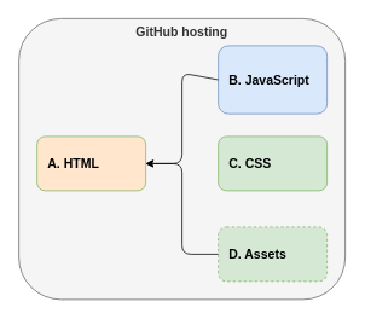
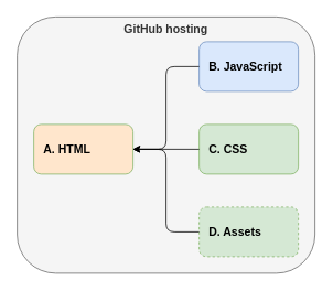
  <mxCell id="0" />
  <mxCell id="1" parent="0" />
  <mxCell id="2" value="&lt;b&gt;GitHub hosting&lt;/b&gt;" style="rounded=1;whiteSpace=wrap;html=1;fontSize=14;fillColor=#f5f5f5;strokeColor=#666666;fontColor=#333333;align=center;verticalAlign=top;" vertex="1" parent="1"><mxGeometry x="20" y="20" width="360" height="310" as="geometry" /></mxCell>
  <mxCell id="3" value="A. HTML" style="rounded=1;whiteSpace=wrap;html=1;fontSize=14;fontStyle=1;fillColor=#ffe6cc;strokeColor=#82b366;align=left;spacingLeft=10;" vertex="1" parent="1"><mxGeometry x="40" y="150" width="120" height="60" as="geometry" /></mxCell>
  <mxCell id="4" value="C. CSS" style="rounded=1;whiteSpace=wrap;html=1;fontSize=14;fontStyle=1;fillColor=#d5e8d4;strokeColor=#82b366;align=left;spacingLeft=10;" vertex="1" parent="1"><mxGeometry x="240" y="150" width="120" height="60" as="geometry" /></mxCell>
- <mxCell id="5" value="B. JavaScript" style="rounded=1;whiteSpace=wrap;html=1;fontSize=14;fontStyle=1;fillColor=#dae8fc;strokeColor=#6c8ebf;align=left;spacingLeft=10;" vertex="1" parent="1"><mxGeometry x="240" y="50" width="120" height="75" as="geometry" /></mxCell>
+ <mxCell id="5" value="B. JavaScript" style="rounded=1;whiteSpace=wrap;html=1;fontSize=14;fontStyle=1;fillColor=#dae8fc;strokeColor=#6c8ebf;align=left;spacingLeft=10;" vertex="1" parent="1"><mxGeometry x="240" y="50" width="120" height="60" as="geometry" /></mxCell>
  <mxCell id="6" value="D. Assets" style="rounded=1;whiteSpace=wrap;html=1;fontSize=14;fontStyle=1;fillColor=#d5e8d4;strokeColor=#82b366;align=left;spacingLeft=10;dashed=1;" vertex="1" parent="1"><mxGeometry x="240" y="250" width="120" height="60" as="geometry" /></mxCell>
  <mxCell id="7" value="" style="endArrow=classic;html=1;exitX=0;exitY=0.5;exitDx=0;exitDy=0;entryX=1;entryY=0.5;entryDx=0;entryDy=0;fontSize=14;fontStyle=1" edge="1" parent="1" source="6" target="3"><mxGeometry width="50" height="50" relative="1" as="geometry"><mxPoint x="190" y="400" as="sourcePoint" /><mxPoint x="240" y="350" as="targetPoint" /><Array as="points"><mxPoint x="200" y="280" /><mxPoint x="200" y="180" /></Array></mxGeometry></mxCell>
+ <mxCell id="8" value="" style="endArrow=classic;html=1;exitX=0;exitY=0.5;exitDx=0;exitDy=0;entryX=1;entryY=0.5;entryDx=0;entryDy=0;fontSize=14;fontStyle=1" edge="1" parent="1" source="4" target="3"><mxGeometry width="50" height="50" relative="1" as="geometry"><mxPoint x="250" y="290" as="sourcePoint" /><mxPoint x="170" y="190" as="targetPoint" /><Array as="points" /></mxGeometry></mxCell>
  <mxCell id="9" value="" style="endArrow=classic;html=1;exitX=0;exitY=0.5;exitDx=0;exitDy=0;entryX=1;entryY=0.5;entryDx=0;entryDy=0;fontSize=14;fontStyle=1" edge="1" parent="1" source="5" target="3"><mxGeometry width="50" height="50" relative="1" as="geometry"><mxPoint x="250" y="190" as="sourcePoint" /><mxPoint x="170" y="190" as="targetPoint" /><Array as="points"><mxPoint x="200" y="80" /><mxPoint x="200" y="180" /></Array></mxGeometry></mxCell>
